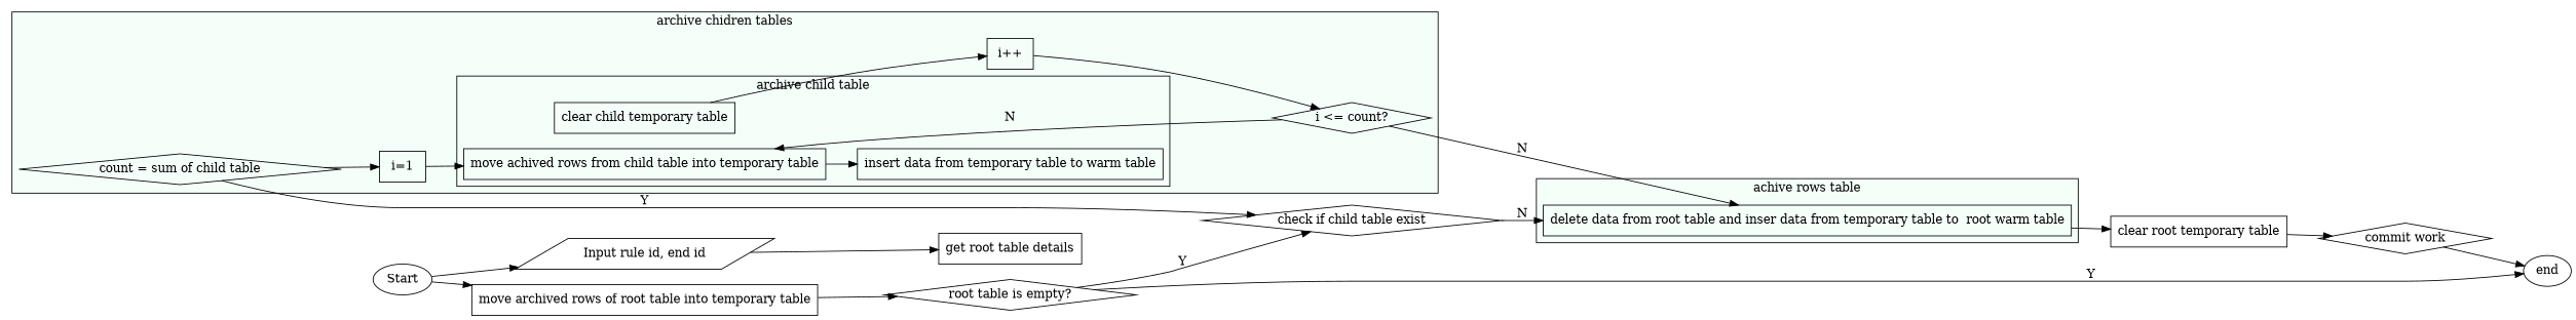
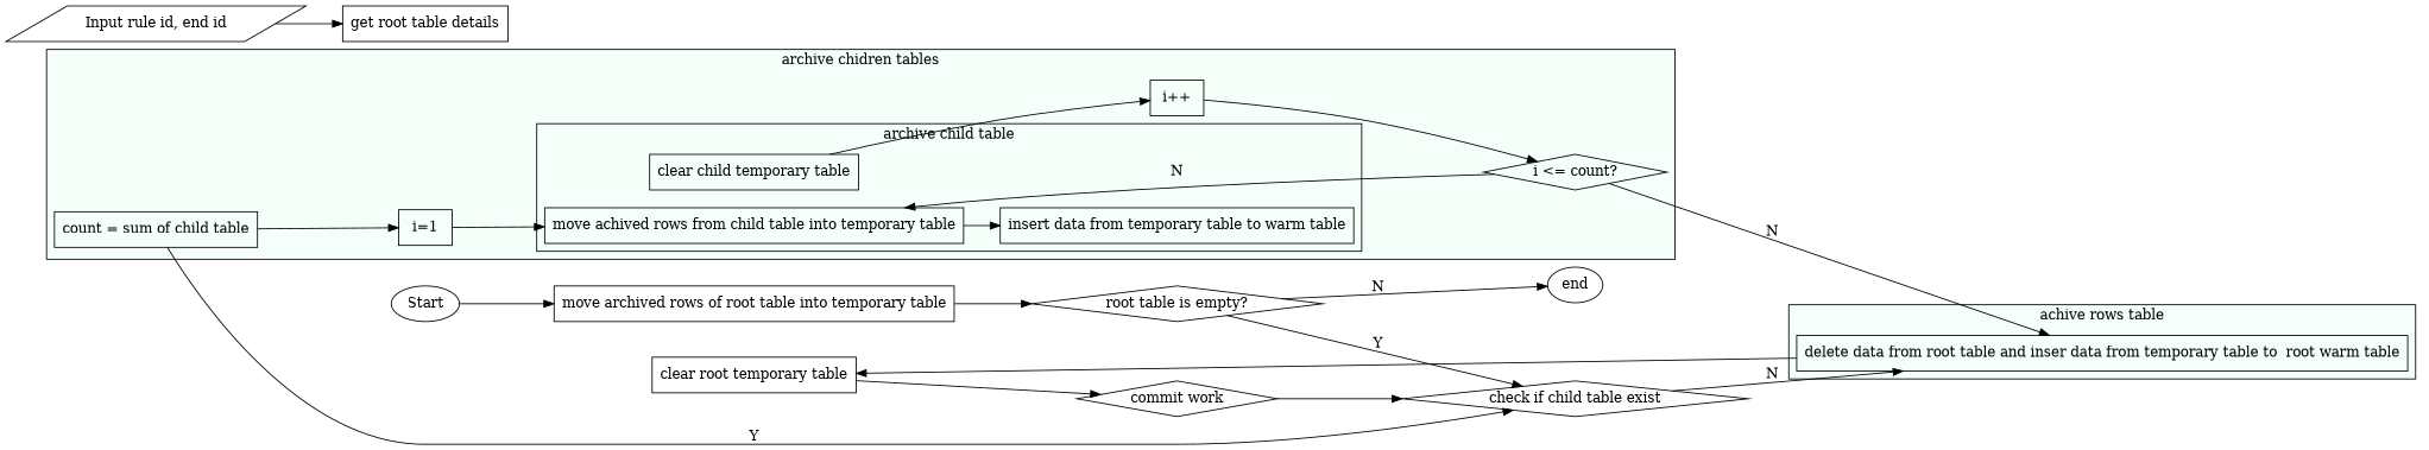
  digraph {
    rankdir=LR
    node [shape=box]
    n1 [label="move achived rows from child table into temporary table"]
    n2 [label="insert data from temporary table to warm table"]
    n3 [label="clear child temporary table"]
-   n4 [label="count = sum of child table" shape=diamond]
+   n4 [label="count = sum of child table"]
    n5 [label="i=1"]
    n6 [label="i++"]
    n7 [label="i <= count?" shape=diamond]
    n8 [label="delete data from root table and inser data from temporary table to  root warm table"]
    n9 [label="check if child table exist" shape=diamond]
    n10 [label="clear root temporary table"]
    n11 [label=Start shape=ellipse]
    n12 [label="Input rule id, end id" shape=parallelogram]
    n13 [label="move archived rows of root table into temporary table"]
    n14 [label="get root table details"]
    n15 [label="root table is empty?" shape=diamond]
    end [shape=ellipse]
    n17 [label="commit work" shape=diamond]
    subgraph cluster_1 {
      bgcolor=mintcream
      label="archive chidren tables"
      shape=box
      n4
      n5
      n6
      n7
      subgraph cluster_2 {
        bgcolor=mintcream
        label="archive child table"
        shape=box
        n1
        n2
        n3
      }
    }
    subgraph cluster_3 {
      bgcolor=mintcream
      label="achive rows table"
      n8
    }
    n1 -> n2
    n3 -> n6
    n4 -> n5
    n4 -> n9 [label=Y]
    n5 -> n1
    n6 -> n7
    n7 -> n1 [label=N]
    n7 -> n8 [label=N]
    n8 -> n10
    n9 -> n8 [label=N]
    n10 -> n17
-   n11 -> n12
    n11 -> n13
    n12 -> n14
    n13 -> n15
    n15 -> n9 [label=Y]
-   n15 -> end [label=Y]
-   n17 -> end
+   n15 -> end [label=N]
+   n17 -> n9
  }
